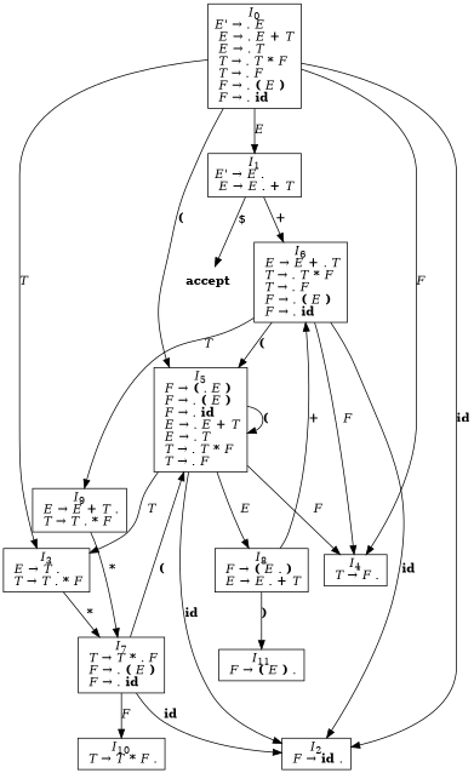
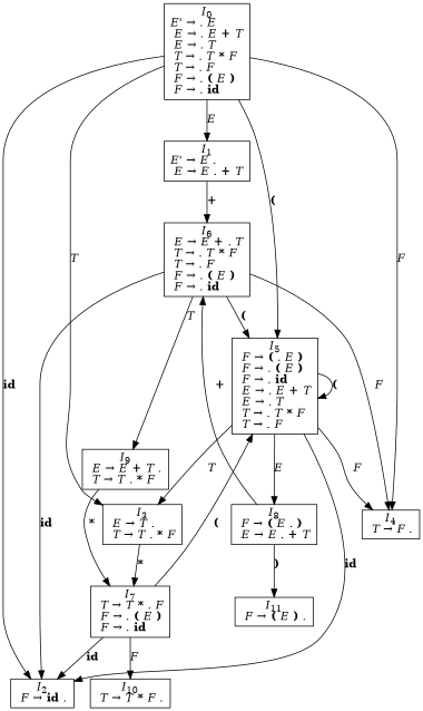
  digraph {
    node [shape=record]
    n1 [label=<<I>I</I><SUB>0</SUB><BR/><I>E'</I> &#8594; . <I>E</I><BR ALIGN="LEFT"/><I> E</I> &#8594; . <I>E</I> <B>+</B> <I>T</I><BR ALIGN="LEFT"/><I> E</I> &#8594; . <I>T</I><BR ALIGN="LEFT"/><I> T</I> &#8594; . <I>T</I> <B>*</B> <I>F</I><BR ALIGN="LEFT"/><I> T</I> &#8594; . <I>F</I><BR ALIGN="LEFT"/><I> F</I> &#8594; . <B>(</B> <I>E</I> <B>)</B><BR ALIGN="LEFT"/><I> F</I> &#8594; . <B>id</B><BR ALIGN="LEFT"/>>]
    n2 [label=<<I>I</I><SUB>1</SUB><BR/><I>E'</I> &#8594; <I>E</I> .<BR ALIGN="LEFT"/><I> E</I> &#8594; <I>E</I> . <B>+</B> <I>T</I><BR ALIGN="LEFT"/>>]
    n3 [label=<<I>I</I><SUB>2</SUB><BR/><I> F</I> &#8594; <B>id</B> .<BR ALIGN="LEFT"/>>]
    n4 [label=<<I>I</I><SUB>3</SUB><BR/><I> E</I> &#8594; <I>T</I> .<BR ALIGN="LEFT"/><I> T</I> &#8594; <I>T</I> . <B>*</B> <I>F</I><BR ALIGN="LEFT"/>>]
    n5 [label=<<I>I</I><SUB>4</SUB><BR/><I> T</I> &#8594; <I>F</I> .<BR ALIGN="LEFT"/>>]
    n6 [label=<<I>I</I><SUB>5</SUB><BR/><I> F</I> &#8594; <B>(</B> . <I>E</I> <B>)</B><BR ALIGN="LEFT"/><I> F</I> &#8594; . <B>(</B> <I>E</I> <B>)</B><BR ALIGN="LEFT"/><I> F</I> &#8594; . <B>id</B><BR ALIGN="LEFT"/><I> E</I> &#8594; . <I>E</I> <B>+</B> <I>T</I><BR ALIGN="LEFT"/><I> E</I> &#8594; . <I>T</I><BR ALIGN="LEFT"/><I> T</I> &#8594; . <I>T</I> <B>*</B> <I>F</I><BR ALIGN="LEFT"/><I> T</I> &#8594; . <I>F</I><BR ALIGN="LEFT"/>>]
    n7 [label=<<I>I</I><SUB>6</SUB><BR/><I> E</I> &#8594; <I>E</I> <B>+</B> . <I>T</I><BR ALIGN="LEFT"/><I> T</I> &#8594; . <I>T</I> <B>*</B> <I>F</I><BR ALIGN="LEFT"/><I> T</I> &#8594; . <I>F</I><BR ALIGN="LEFT"/><I> F</I> &#8594; . <B>(</B> <I>E</I> <B>)</B><BR ALIGN="LEFT"/><I> F</I> &#8594; . <B>id</B><BR ALIGN="LEFT"/>>]
-   n8 [label=<<B>accept</B>> shape=none]
    n9 [label=<<I>I</I><SUB>7</SUB><BR/><I> T</I> &#8594; <I>T</I> <B>*</B> . <I>F</I><BR ALIGN="LEFT"/><I> F</I> &#8594; . <B>(</B> <I>E</I> <B>)</B><BR ALIGN="LEFT"/><I> F</I> &#8594; . <B>id</B><BR ALIGN="LEFT"/>>]
    n10 [label=<<I>I</I><SUB>8</SUB><BR/><I> F</I> &#8594; <B>(</B> <I>E</I> . <B>)</B><BR ALIGN="LEFT"/><I> E</I> &#8594; <I>E</I> . <B>+</B> <I>T</I><BR ALIGN="LEFT"/>>]
    n11 [label=<<I>I</I><SUB>9</SUB><BR/><I> E</I> &#8594; <I>E</I> <B>+</B> <I>T</I> .<BR ALIGN="LEFT"/><I> T</I> &#8594; <I>T</I> . <B>*</B> <I>F</I><BR ALIGN="LEFT"/>>]
    n12 [label=<<I>I</I><SUB>10</SUB><BR/><I> T</I> &#8594; <I>T</I> <B>*</B> <I>F</I> .<BR ALIGN="LEFT"/>>]
    n13 [label=<<I>I</I><SUB>11</SUB><BR/><I> F</I> &#8594; <B>(</B> <I>E</I> <B>)</B> .<BR ALIGN="LEFT"/>>]
    n1 -> n2 [label=<<I>E</I>>]
    n1 -> n3 [label=<<B>id</B>>]
    n1 -> n4 [label=<<I>T</I>>]
    n1 -> n5 [label=<<I>F</I>>]
    n1 -> n6 [label=<<B>(</B>>]
    n2 -> n7 [label=<<B>+</B>>]
-   n2 -> n8 [label="$"]
    n4 -> n9 [label=<<B>*</B>>]
    n6 -> n3 [label=<<B>id</B>>]
    n6 -> n4 [label=<<I>T</I>>]
    n6 -> n5 [label=<<I>F</I>>]
    n6 -> n6 [label=<<B>(</B>>]
    n6 -> n10 [label=<<I>E</I>>]
    n7 -> n3 [label=<<B>id</B>>]
    n7 -> n5 [label=<<I>F</I>>]
    n7 -> n6 [label=<<B>(</B>>]
    n7 -> n11 [label=<<I>T</I>>]
    n9 -> n3 [label=<<B>id</B>>]
    n9 -> n6 [label=<<B>(</B>>]
    n9 -> n12 [label=<<I>F</I>>]
    n10 -> n7 [label=<<B>+</B>>]
    n10 -> n13 [label=<<B>)</B>>]
    n11 -> n9 [label=<<B>*</B>>]
  }
